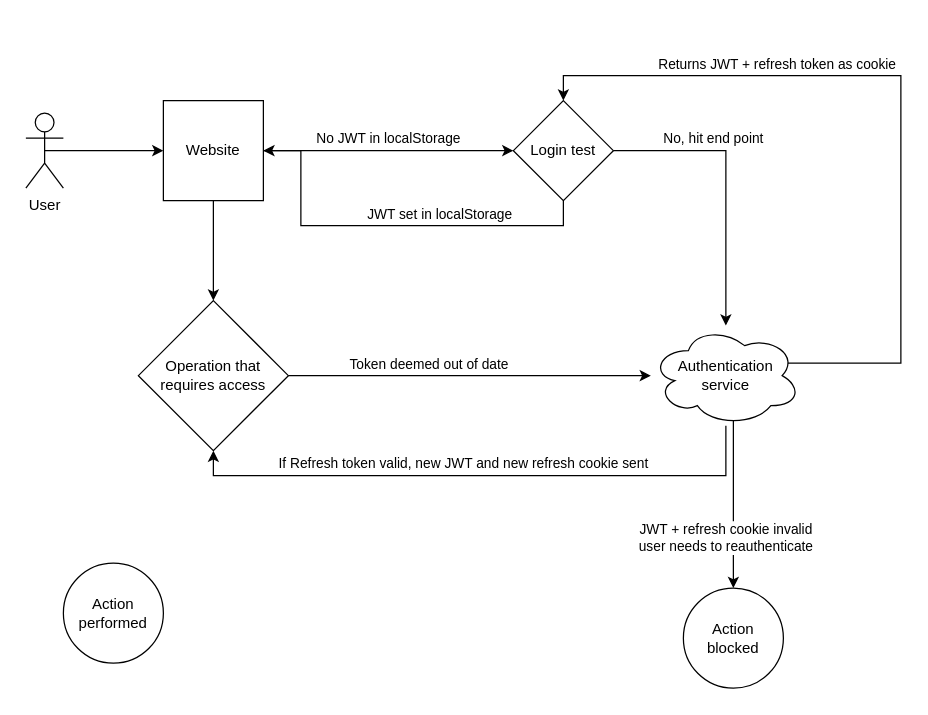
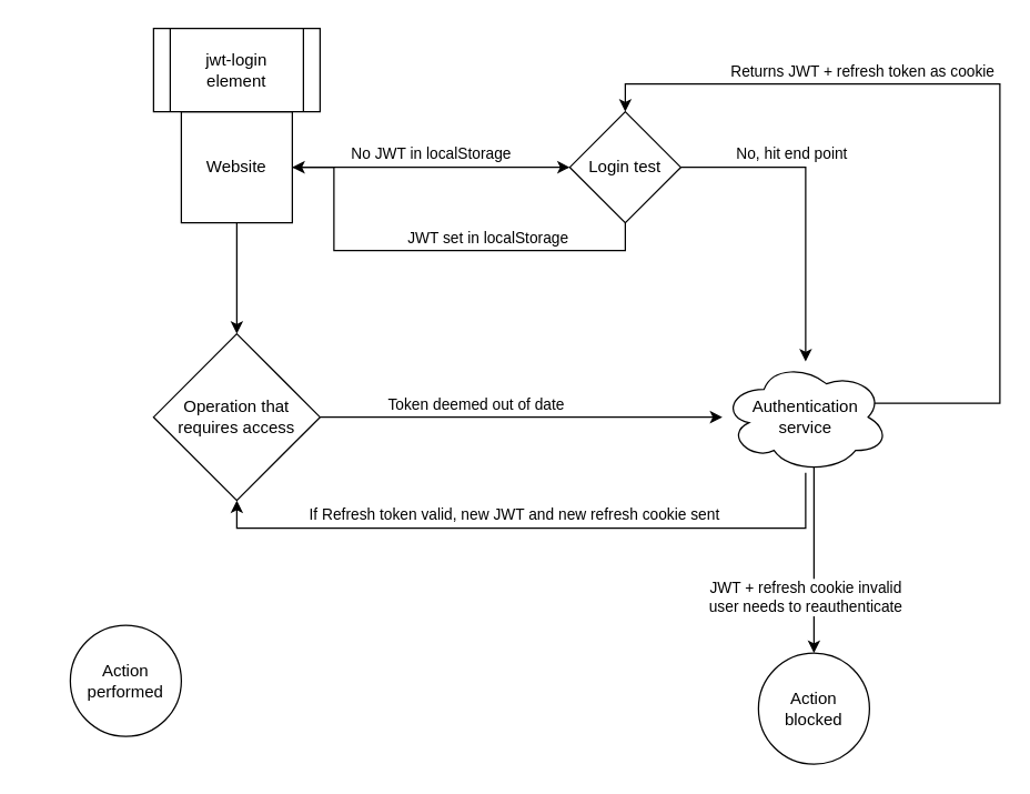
  <mxCell id="0" />
  <mxCell id="1" parent="0" />
- <mxCell id="2" style="edgeStyle=orthogonalEdgeStyle;rounded=0;orthogonalLoop=1;jettySize=auto;html=1;exitX=0.5;exitY=0.5;exitDx=0;exitDy=0;exitPerimeter=0;entryX=0;entryY=0.5;entryDx=0;entryDy=0;" edge="1" parent="1" source="3" target="6"><mxGeometry relative="1" as="geometry" /></mxCell>
- <mxCell id="3" value="User" style="shape=umlActor;verticalLabelPosition=bottom;verticalAlign=top;html=1;outlineConnect=0;" vertex="1" parent="1"><mxGeometry x="20" y="90" width="30" height="60" as="geometry" /></mxCell>
  <mxCell id="4" value="No JWT in localStorage" style="edgeStyle=orthogonalEdgeStyle;rounded=0;orthogonalLoop=1;jettySize=auto;html=1;" edge="1" parent="1" source="6" target="16"><mxGeometry y="10" relative="1" as="geometry"><mxPoint as="offset" /></mxGeometry></mxCell>
  <mxCell id="5" style="edgeStyle=orthogonalEdgeStyle;rounded=0;orthogonalLoop=1;jettySize=auto;html=1;" edge="1" parent="1" source="6" target="19"><mxGeometry relative="1" as="geometry" /></mxCell>
  <mxCell id="6" value="Website" style="whiteSpace=wrap;html=1;aspect=fixed;" vertex="1" parent="1"><mxGeometry x="130" y="80" width="80" height="80" as="geometry" /></mxCell>
  <mxCell id="7" style="edgeStyle=orthogonalEdgeStyle;rounded=0;orthogonalLoop=1;jettySize=auto;html=1;exitX=0.875;exitY=0.5;exitDx=0;exitDy=0;exitPerimeter=0;entryX=0.5;entryY=0;entryDx=0;entryDy=0;" edge="1" parent="1" source="11" target="16"><mxGeometry relative="1" as="geometry"><Array as="points"><mxPoint x="625" y="290" /><mxPoint x="720" y="290" /><mxPoint x="720" y="60" /><mxPoint x="450" y="60" /></Array></mxGeometry></mxCell>
  <mxCell id="8" value="Returns JWT + refresh token as cookie" style="edgeLabel;html=1;align=center;verticalAlign=middle;resizable=0;points=[];" vertex="1" connectable="0" parent="7"><mxGeometry x="0.263" relative="1" as="geometry"><mxPoint x="-40" y="-10" as="offset" /></mxGeometry></mxCell>
  <mxCell id="9" value="If Refresh token valid, new JWT and new refresh cookie sent" style="edgeStyle=orthogonalEdgeStyle;rounded=0;orthogonalLoop=1;jettySize=auto;html=1;entryX=0.5;entryY=1;entryDx=0;entryDy=0;" edge="1" parent="1" source="11" target="19"><mxGeometry x="0.064" y="-10" relative="1" as="geometry"><Array as="points"><mxPoint x="580" y="380" /><mxPoint x="170" y="380" /></Array><mxPoint as="offset" /></mxGeometry></mxCell>
  <mxCell id="10" value="JWT + refresh cookie invalid&lt;br&gt;user needs to reauthenticate" style="edgeStyle=orthogonalEdgeStyle;rounded=0;orthogonalLoop=1;jettySize=auto;html=1;exitX=0.55;exitY=0.95;exitDx=0;exitDy=0;exitPerimeter=0;" edge="1" parent="1" source="11" target="21"><mxGeometry x="0.403" y="-6" relative="1" as="geometry"><mxPoint as="offset" /></mxGeometry></mxCell>
  <mxCell id="11" value="Authentication&lt;br&gt;service" style="ellipse;shape=cloud;whiteSpace=wrap;html=1;" vertex="1" parent="1"><mxGeometry x="520" y="260" width="120" height="80" as="geometry" /></mxCell>
+ <mxCell id="12" value="jwt-login&lt;br&gt;element" style="shape=process;whiteSpace=wrap;html=1;backgroundOutline=1;" vertex="1" parent="1"><mxGeometry x="110" y="20" width="120" height="60" as="geometry" /></mxCell>
  <mxCell id="13" value="No, hit end point" style="edgeStyle=orthogonalEdgeStyle;rounded=0;orthogonalLoop=1;jettySize=auto;html=1;exitX=1;exitY=0.5;exitDx=0;exitDy=0;" edge="1" parent="1" source="16" target="11"><mxGeometry x="-0.304" y="10" relative="1" as="geometry"><mxPoint as="offset" /></mxGeometry></mxCell>
  <mxCell id="14" style="edgeStyle=orthogonalEdgeStyle;rounded=0;orthogonalLoop=1;jettySize=auto;html=1;exitX=0.5;exitY=1;exitDx=0;exitDy=0;entryX=1;entryY=0.5;entryDx=0;entryDy=0;" edge="1" parent="1" source="16" target="6"><mxGeometry relative="1" as="geometry"><Array as="points"><mxPoint x="450" y="180" /><mxPoint x="240" y="180" /><mxPoint x="240" y="120" /></Array></mxGeometry></mxCell>
  <mxCell id="15" value="JWT set in localStorage" style="edgeLabel;html=1;align=center;verticalAlign=middle;resizable=0;points=[];" vertex="1" connectable="0" parent="14"><mxGeometry x="0.039" relative="1" as="geometry"><mxPoint x="46" y="-10" as="offset" /></mxGeometry></mxCell>
  <mxCell id="16" value="Login test" style="rhombus;whiteSpace=wrap;html=1;" vertex="1" parent="1"><mxGeometry x="410" y="80" width="80" height="80" as="geometry" /></mxCell>
  <mxCell id="17" style="edgeStyle=orthogonalEdgeStyle;rounded=0;orthogonalLoop=1;jettySize=auto;html=1;" edge="1" parent="1" source="19" target="11"><mxGeometry relative="1" as="geometry" /></mxCell>
  <mxCell id="18" value="Token deemed out of date&amp;nbsp;" style="edgeLabel;html=1;align=center;verticalAlign=middle;resizable=0;points=[];" vertex="1" connectable="0" parent="17"><mxGeometry x="-0.222" y="-3" relative="1" as="geometry"><mxPoint y="-13" as="offset" /></mxGeometry></mxCell>
  <mxCell id="19" value="Operation that requires access" style="rhombus;whiteSpace=wrap;html=1;" vertex="1" parent="1"><mxGeometry x="110" y="240" width="120" height="120" as="geometry" /></mxCell>
  <mxCell id="20" value="Action performed" style="ellipse;whiteSpace=wrap;html=1;aspect=fixed;" vertex="1" parent="1"><mxGeometry x="50" y="450" width="80" height="80" as="geometry" /></mxCell>
  <mxCell id="21" value="Action blocked" style="ellipse;whiteSpace=wrap;html=1;aspect=fixed;" vertex="1" parent="1"><mxGeometry x="546" y="470" width="80" height="80" as="geometry" /></mxCell>
